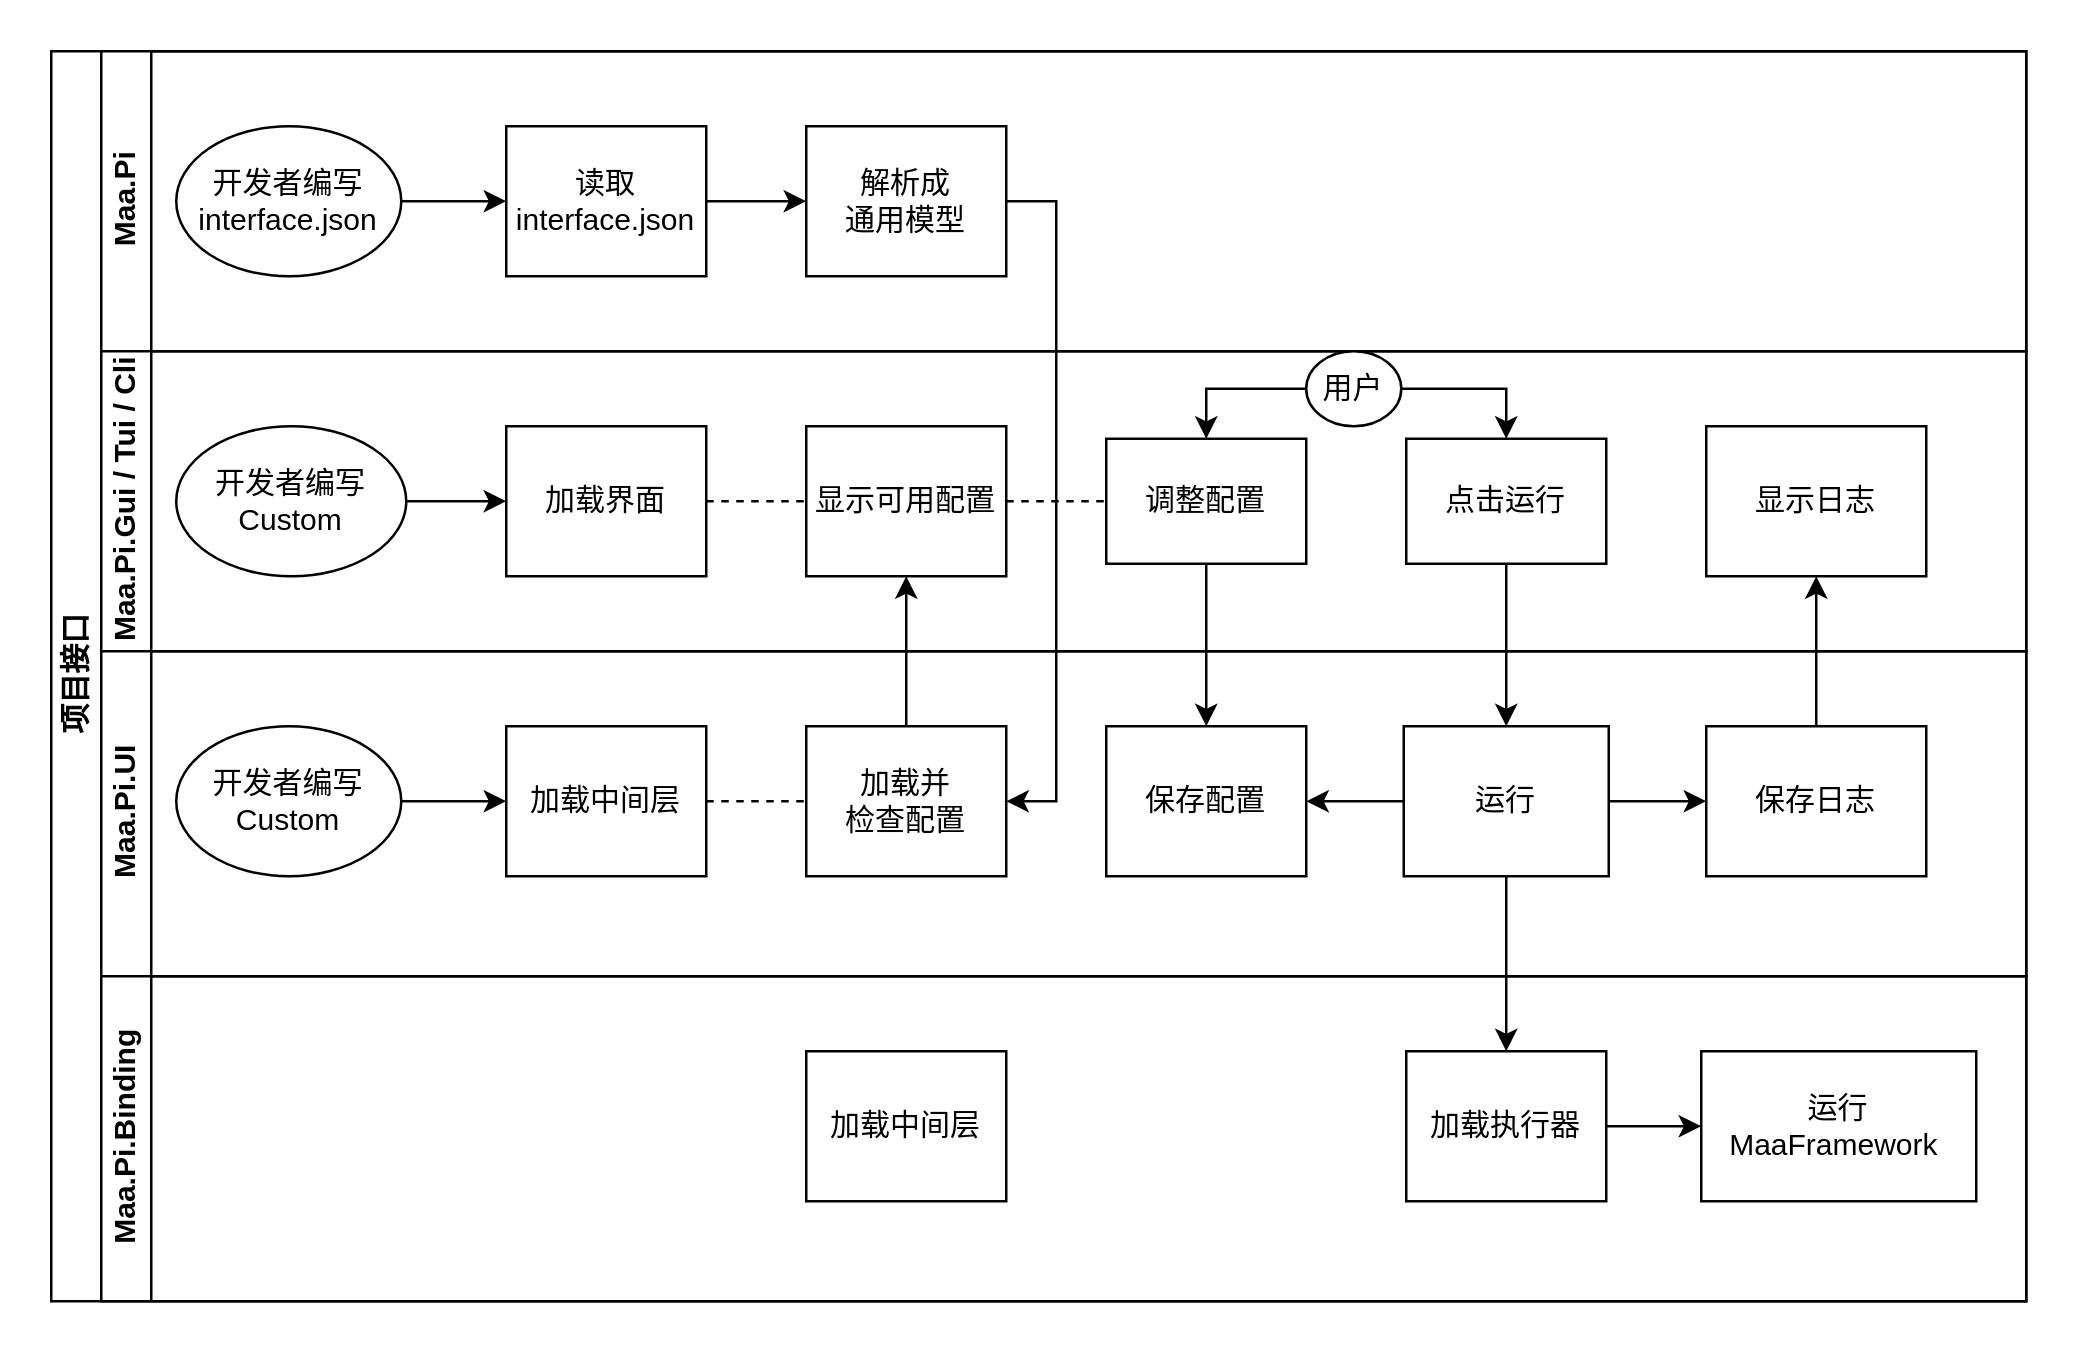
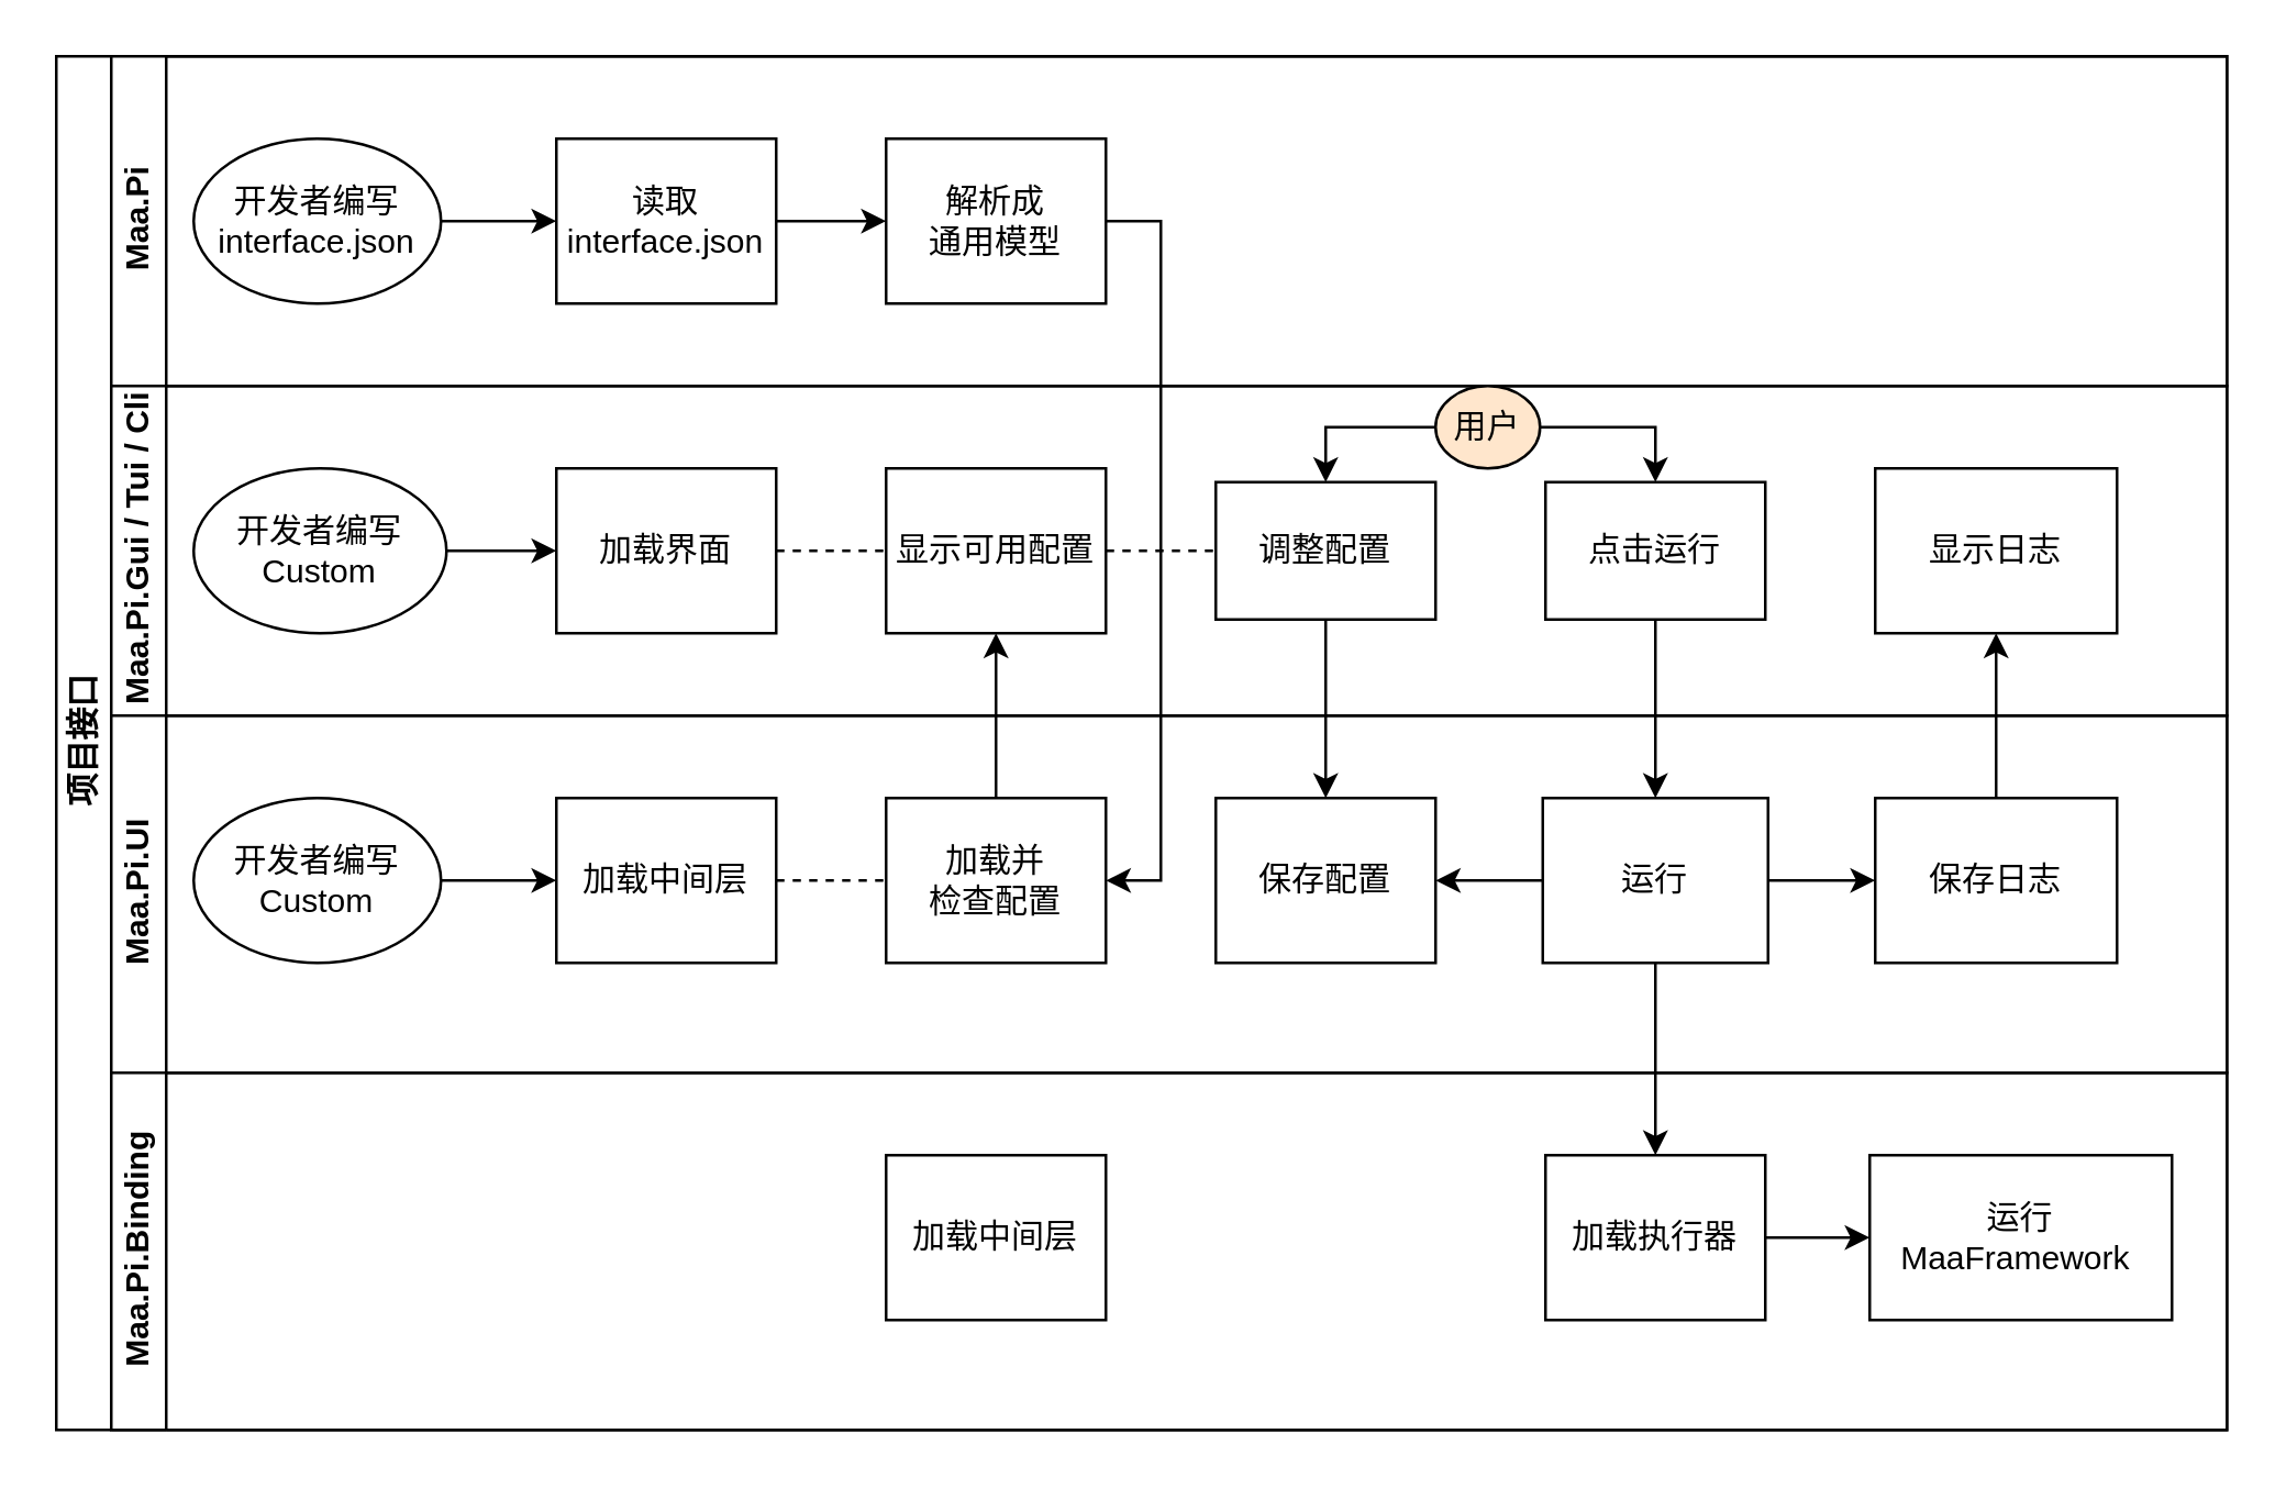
  <mxCell id="0" />
  <mxCell id="1" parent="0" />
  <mxCell id="2" value="项目接口" style="swimlane;html=1;childLayout=stackLayout;resizeParent=1;resizeParentMax=0;horizontal=0;startSize=20;horizontalStack=0;" parent="1" vertex="1"><mxGeometry x="20" y="20" width="790" height="500" as="geometry" /></mxCell>
  <mxCell id="3" value="Maa.Pi" style="swimlane;html=1;startSize=20;horizontal=0;" parent="2" vertex="1"><mxGeometry x="20" width="770" height="120" as="geometry"><mxRectangle x="20" width="430" height="30" as="alternateBounds" /></mxGeometry></mxCell>
  <mxCell id="4" value="" style="edgeStyle=orthogonalEdgeStyle;rounded=0;orthogonalLoop=1;jettySize=auto;html=1;" parent="3" source="5" target="7" edge="1"><mxGeometry relative="1" as="geometry" /></mxCell>
  <mxCell id="5" value="开发者编写&lt;br&gt;interface.json" style="ellipse;whiteSpace=wrap;html=1;" parent="3" vertex="1"><mxGeometry x="30" y="30" width="90" height="60" as="geometry" /></mxCell>
  <mxCell id="6" style="edgeStyle=orthogonalEdgeStyle;rounded=0;orthogonalLoop=1;jettySize=auto;html=1;exitX=1;exitY=0.5;exitDx=0;exitDy=0;entryX=0;entryY=0.5;entryDx=0;entryDy=0;" parent="3" source="7" target="8" edge="1"><mxGeometry relative="1" as="geometry" /></mxCell>
  <mxCell id="7" value="读取&lt;br&gt;interface.json" style="rounded=0;whiteSpace=wrap;html=1;fontFamily=Helvetica;fontSize=12;fontColor=#000000;align=center;" parent="3" vertex="1"><mxGeometry x="162" y="30" width="80" height="60" as="geometry" /></mxCell>
  <mxCell id="8" value="解析成&lt;br&gt;通用模型" style="rounded=0;whiteSpace=wrap;html=1;fontFamily=Helvetica;fontSize=12;fontColor=#000000;align=center;" parent="3" vertex="1"><mxGeometry x="282" y="30" width="80" height="60" as="geometry" /></mxCell>
  <mxCell id="9" value="Maa.Pi.Gui / Tui / Cli" style="swimlane;html=1;startSize=20;horizontal=0;" parent="2" vertex="1"><mxGeometry x="20" y="120" width="770" height="120" as="geometry" /></mxCell>
  <mxCell id="10" style="edgeStyle=orthogonalEdgeStyle;rounded=0;orthogonalLoop=1;jettySize=auto;html=1;entryX=0;entryY=0.5;entryDx=0;entryDy=0;" parent="9" source="11" target="13" edge="1"><mxGeometry relative="1" as="geometry" /></mxCell>
  <mxCell id="11" value="开发者编写&lt;br&gt;Custom" style="ellipse;whiteSpace=wrap;html=1;" parent="9" vertex="1"><mxGeometry x="30" y="30" width="92" height="60" as="geometry" /></mxCell>
  <mxCell id="12" style="edgeStyle=orthogonalEdgeStyle;rounded=0;orthogonalLoop=1;jettySize=auto;html=1;entryX=0;entryY=0.5;entryDx=0;entryDy=0;endArrow=none;endFill=0;dashed=1;" parent="9" source="13" target="15" edge="1"><mxGeometry relative="1" as="geometry" /></mxCell>
  <mxCell id="13" value="加载界面" style="rounded=0;whiteSpace=wrap;html=1;fontFamily=Helvetica;fontSize=12;fontColor=#000000;align=center;" parent="9" vertex="1"><mxGeometry x="162" y="30" width="80" height="60" as="geometry" /></mxCell>
  <mxCell id="14" value="调整配置" style="rounded=0;whiteSpace=wrap;html=1;fontFamily=Helvetica;fontSize=12;fontColor=#000000;align=center;" parent="9" vertex="1"><mxGeometry x="402" y="35" width="80" height="50" as="geometry" /></mxCell>
  <mxCell id="15" value="显示可用配置" style="rounded=0;whiteSpace=wrap;html=1;fontFamily=Helvetica;fontSize=12;fontColor=#000000;align=center;" parent="9" vertex="1"><mxGeometry x="282" y="30" width="80" height="60" as="geometry" /></mxCell>
  <mxCell id="16" value="显示日志" style="rounded=0;whiteSpace=wrap;html=1;fontFamily=Helvetica;fontSize=12;fontColor=#000000;align=center;" parent="9" vertex="1"><mxGeometry x="642" y="30" width="88" height="60" as="geometry" /></mxCell>
  <mxCell id="17" value="点击运行" style="rounded=0;whiteSpace=wrap;html=1;fontFamily=Helvetica;fontSize=12;fontColor=#000000;align=center;" parent="9" vertex="1"><mxGeometry x="522" y="35" width="80" height="50" as="geometry" /></mxCell>
  <mxCell id="18" style="edgeStyle=orthogonalEdgeStyle;rounded=0;orthogonalLoop=1;jettySize=auto;html=1;entryX=0.5;entryY=0;entryDx=0;entryDy=0;" parent="9" source="20" target="17" edge="1"><mxGeometry relative="1" as="geometry" /></mxCell>
  <mxCell id="19" style="edgeStyle=orthogonalEdgeStyle;rounded=0;orthogonalLoop=1;jettySize=auto;html=1;entryX=0.5;entryY=0;entryDx=0;entryDy=0;exitX=0;exitY=0.5;exitDx=0;exitDy=0;" parent="9" source="20" target="14" edge="1"><mxGeometry relative="1" as="geometry" /></mxCell>
- <mxCell id="20" value="用户" style="ellipse;whiteSpace=wrap;html=1;" parent="9" vertex="1"><mxGeometry x="482" width="38" height="30" as="geometry" /></mxCell>
+ <mxCell id="20" value="用户" style="ellipse;whiteSpace=wrap;html=1;fillColor=#ffe6cc;" parent="9" vertex="1"><mxGeometry x="482" width="38" height="30" as="geometry" /></mxCell>
  <mxCell id="21" style="edgeStyle=orthogonalEdgeStyle;rounded=0;orthogonalLoop=1;jettySize=auto;html=1;entryX=0;entryY=0.5;entryDx=0;entryDy=0;endArrow=none;endFill=0;dashed=1;exitX=1;exitY=0.5;exitDx=0;exitDy=0;" parent="9" source="15" target="14" edge="1"><mxGeometry relative="1" as="geometry"><mxPoint x="252" y="70" as="sourcePoint" /><mxPoint x="292" y="70" as="targetPoint" /></mxGeometry></mxCell>
  <mxCell id="22" value="Maa.Pi.UI" style="swimlane;html=1;startSize=20;horizontal=0;" parent="2" vertex="1"><mxGeometry x="20" y="240" width="770" height="130" as="geometry" /></mxCell>
  <mxCell id="23" style="edgeStyle=orthogonalEdgeStyle;rounded=0;orthogonalLoop=1;jettySize=auto;html=1;entryX=0;entryY=0.5;entryDx=0;entryDy=0;" parent="22" source="24" target="26" edge="1"><mxGeometry relative="1" as="geometry" /></mxCell>
  <mxCell id="24" value="开发者编写&lt;br&gt;Custom" style="ellipse;whiteSpace=wrap;html=1;" parent="22" vertex="1"><mxGeometry x="30" y="30" width="90" height="60" as="geometry" /></mxCell>
  <mxCell id="25" style="edgeStyle=orthogonalEdgeStyle;rounded=0;orthogonalLoop=1;jettySize=auto;html=1;entryX=0;entryY=0.5;entryDx=0;entryDy=0;strokeColor=default;dashed=1;endArrow=none;endFill=0;" parent="22" source="26" target="27" edge="1"><mxGeometry relative="1" as="geometry" /></mxCell>
  <mxCell id="26" value="加载中间层" style="rounded=0;whiteSpace=wrap;html=1;fontFamily=Helvetica;fontSize=12;fontColor=#000000;align=center;" parent="22" vertex="1"><mxGeometry x="162" y="30" width="80" height="60" as="geometry" /></mxCell>
  <mxCell id="27" value="加载并&lt;br&gt;检查配置" style="rounded=0;whiteSpace=wrap;html=1;fontFamily=Helvetica;fontSize=12;fontColor=#000000;align=center;" parent="22" vertex="1"><mxGeometry x="282" y="30" width="80" height="60" as="geometry" /></mxCell>
  <mxCell id="28" value="保存配置" style="rounded=0;whiteSpace=wrap;html=1;fontFamily=Helvetica;fontSize=12;fontColor=#000000;align=center;" parent="22" vertex="1"><mxGeometry x="402" y="30" width="80" height="60" as="geometry" /></mxCell>
  <mxCell id="29" value="保存日志" style="rounded=0;whiteSpace=wrap;html=1;fontFamily=Helvetica;fontSize=12;fontColor=#000000;align=center;" parent="22" vertex="1"><mxGeometry x="642" y="30" width="88" height="60" as="geometry" /></mxCell>
  <mxCell id="30" style="edgeStyle=orthogonalEdgeStyle;rounded=0;orthogonalLoop=1;jettySize=auto;html=1;entryX=1;entryY=0.5;entryDx=0;entryDy=0;" parent="22" source="32" target="28" edge="1"><mxGeometry relative="1" as="geometry" /></mxCell>
  <mxCell id="31" style="edgeStyle=orthogonalEdgeStyle;rounded=0;orthogonalLoop=1;jettySize=auto;html=1;entryX=0;entryY=0.5;entryDx=0;entryDy=0;" parent="22" source="32" target="29" edge="1"><mxGeometry relative="1" as="geometry" /></mxCell>
  <mxCell id="32" value="运行" style="rounded=0;whiteSpace=wrap;html=1;fontFamily=Helvetica;fontSize=12;fontColor=#000000;align=center;" parent="22" vertex="1"><mxGeometry x="521" y="30" width="82" height="60" as="geometry" /></mxCell>
  <mxCell id="33" style="edgeStyle=orthogonalEdgeStyle;rounded=0;orthogonalLoop=1;jettySize=auto;html=1;entryX=0.5;entryY=1;entryDx=0;entryDy=0;" parent="2" source="27" target="15" edge="1"><mxGeometry relative="1" as="geometry" /></mxCell>
  <mxCell id="34" style="edgeStyle=orthogonalEdgeStyle;rounded=0;orthogonalLoop=1;jettySize=auto;html=1;entryX=0.5;entryY=0;entryDx=0;entryDy=0;" parent="2" source="14" target="28" edge="1"><mxGeometry relative="1" as="geometry" /></mxCell>
  <mxCell id="35" style="edgeStyle=orthogonalEdgeStyle;rounded=0;orthogonalLoop=1;jettySize=auto;html=1;entryX=0.5;entryY=1;entryDx=0;entryDy=0;" parent="2" source="29" target="16" edge="1"><mxGeometry relative="1" as="geometry" /></mxCell>
  <mxCell id="36" style="edgeStyle=orthogonalEdgeStyle;rounded=0;orthogonalLoop=1;jettySize=auto;html=1;entryX=1;entryY=0.5;entryDx=0;entryDy=0;exitX=1;exitY=0.5;exitDx=0;exitDy=0;" parent="2" source="8" target="27" edge="1"><mxGeometry relative="1" as="geometry" /></mxCell>
  <mxCell id="37" style="edgeStyle=orthogonalEdgeStyle;rounded=0;orthogonalLoop=1;jettySize=auto;html=1;entryX=0.5;entryY=0;entryDx=0;entryDy=0;" parent="2" source="17" target="32" edge="1"><mxGeometry relative="1" as="geometry" /></mxCell>
  <mxCell id="38" style="edgeStyle=orthogonalEdgeStyle;rounded=0;orthogonalLoop=1;jettySize=auto;html=1;entryX=0.5;entryY=0;entryDx=0;entryDy=0;" parent="2" source="32" target="40" edge="1"><mxGeometry relative="1" as="geometry" /></mxCell>
  <mxCell id="39" value="Maa.Pi.Binding" style="swimlane;html=1;startSize=20;horizontal=0;" parent="2" vertex="1"><mxGeometry x="20" y="370" width="770" height="130" as="geometry" /></mxCell>
  <mxCell id="40" value="加载执行器" style="rounded=0;whiteSpace=wrap;html=1;fontFamily=Helvetica;fontSize=12;fontColor=#000000;align=center;" parent="39" vertex="1"><mxGeometry x="522" y="30" width="80" height="60" as="geometry" /></mxCell>
  <mxCell id="41" value="加载中间层" style="rounded=0;whiteSpace=wrap;html=1;fontFamily=Helvetica;fontSize=12;fontColor=#000000;align=center;" parent="39" vertex="1"><mxGeometry x="282" y="30" width="80" height="60" as="geometry" /></mxCell>
  <mxCell id="42" value="运行&lt;div&gt;MaaFramework&amp;nbsp;&lt;/div&gt;" style="rounded=0;whiteSpace=wrap;html=1;fontFamily=Helvetica;fontSize=12;fontColor=#000000;align=center;" parent="39" vertex="1"><mxGeometry x="640" y="30" width="110" height="60" as="geometry" /></mxCell>
  <mxCell id="43" style="edgeStyle=orthogonalEdgeStyle;rounded=0;orthogonalLoop=1;jettySize=auto;html=1;entryX=0;entryY=0.5;entryDx=0;entryDy=0;" parent="39" source="40" target="42" edge="1"><mxGeometry relative="1" as="geometry" /></mxCell>
